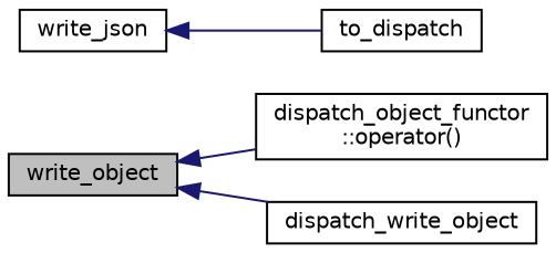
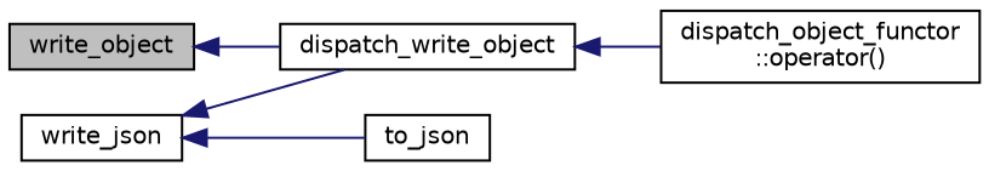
  digraph {
    rankdir=LR
    node [color=black fillcolor=white fontname=Helvetica fontsize=10 shape=record style=filled]
    edge [color=midnightblue dir=back fontname=Helvetica fontsize=10 labelfontname=Helvetica labelfontsize=10 style=solid]
    n1 [fillcolor=grey75 fontcolor=black height=0.2 label=write_object width=0.4]
    n2 [height=0.2 label="dispatch_object_functor\l::operator()" width=0.4]
    n3 [height=0.2 label=dispatch_write_object width=0.4]
    n4 [height=0.2 label=write_json width=0.4]
-   n5 [height=0.2 label=to_dispatch width=0.4]
-   n1 -> n2
+   n5 [height=0.2 label=to_json width=0.4]
+   n3 -> n2
    n1 -> n3
+   n4 -> n3
    n4 -> n5
  }
